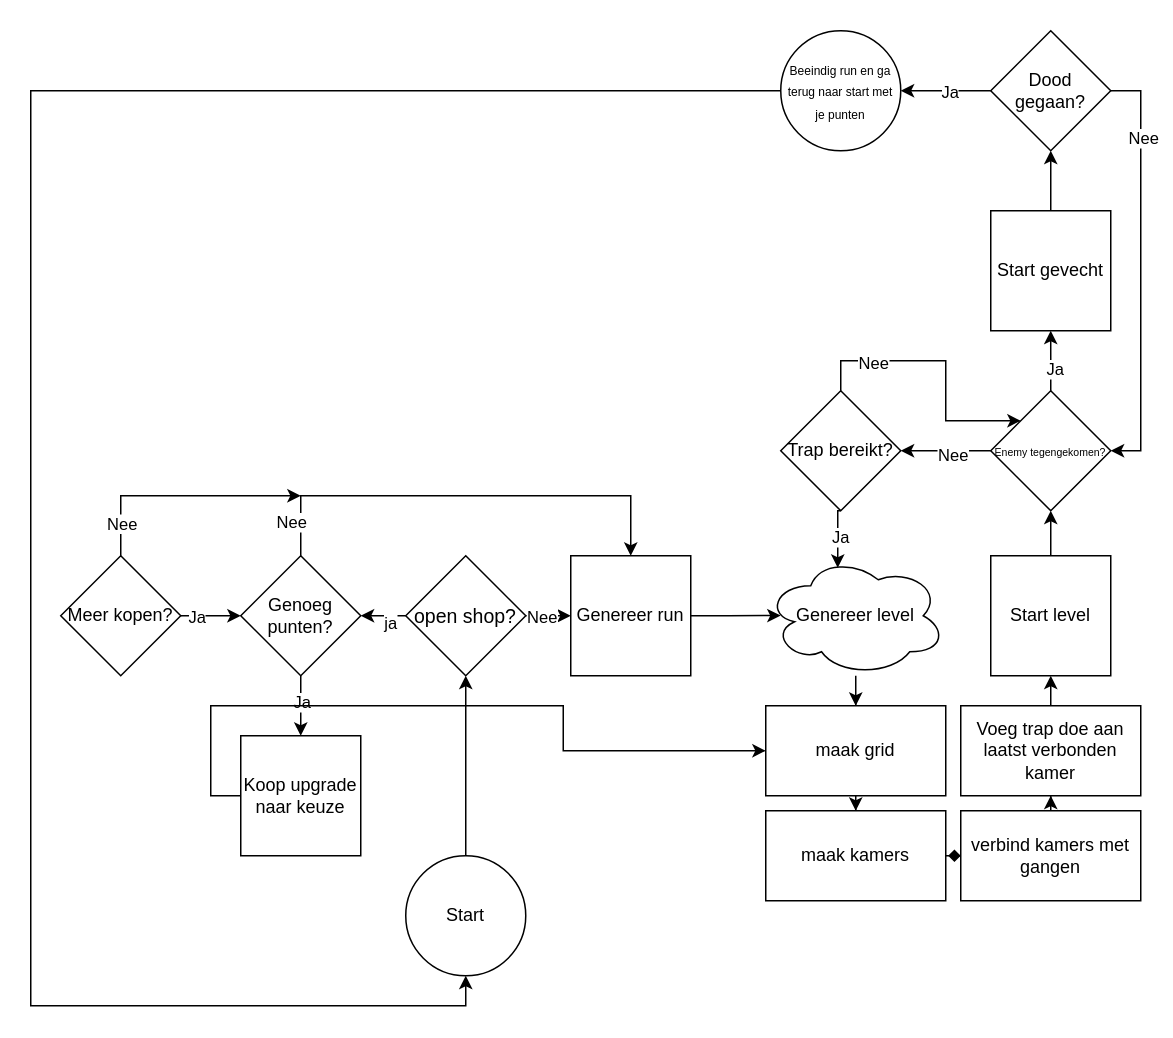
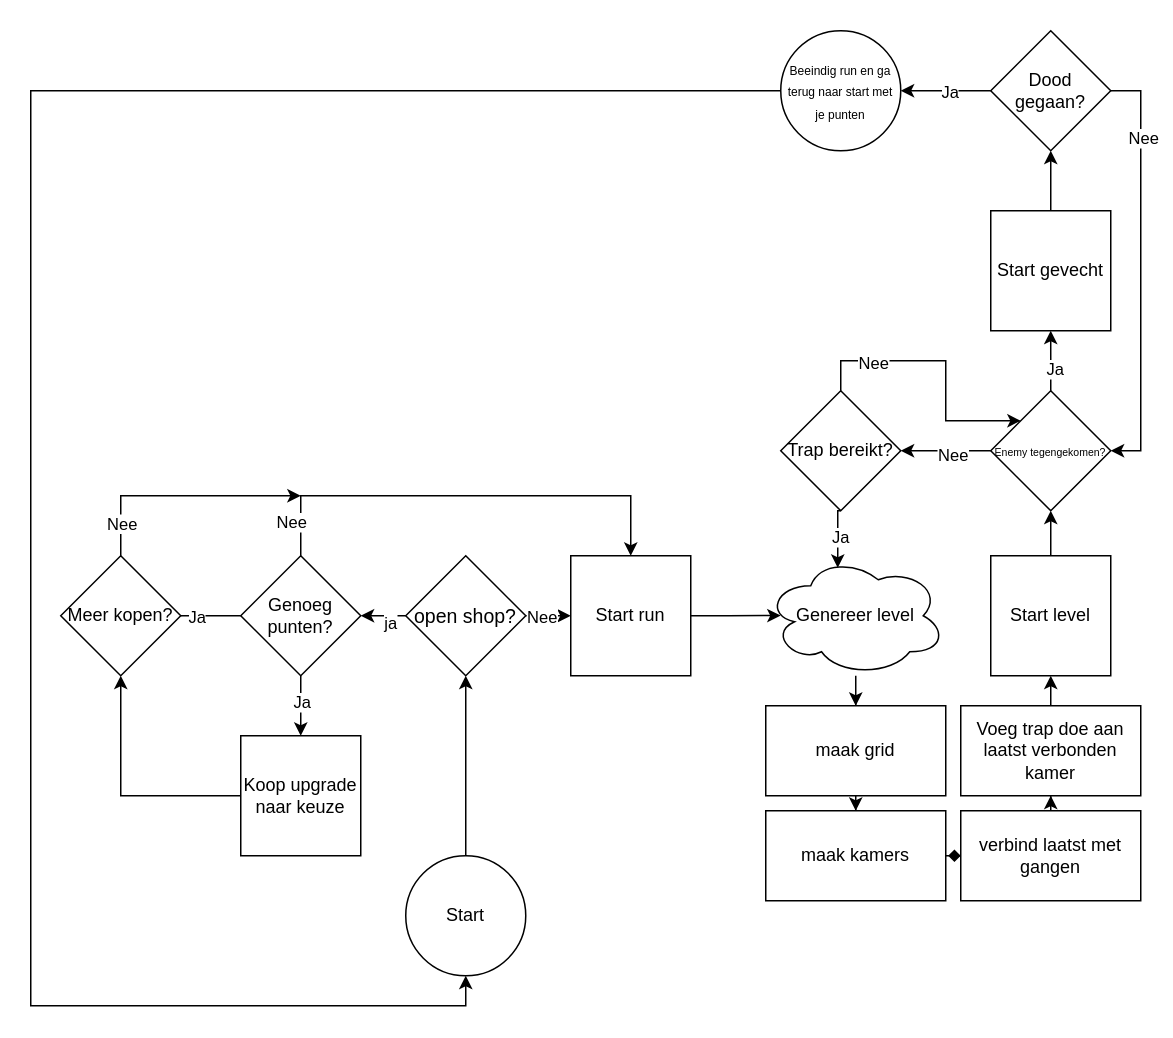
  <mxCell id="0" />
  <mxCell id="1" parent="0" />
  <mxCell id="2" style="edgeStyle=orthogonalEdgeStyle;rounded=0;orthogonalLoop=1;jettySize=auto;html=1;exitX=0.5;exitY=0;exitDx=0;exitDy=0;" parent="1" source="3" edge="1"><mxGeometry relative="1" as="geometry"><mxPoint x="310" y="450" as="targetPoint" /></mxGeometry></mxCell>
  <mxCell id="3" value="Start" style="ellipse;whiteSpace=wrap;html=1;aspect=fixed;" parent="1" vertex="1"><mxGeometry x="270" y="570" width="80" height="80" as="geometry" /></mxCell>
  <mxCell id="4" style="edgeStyle=orthogonalEdgeStyle;rounded=0;orthogonalLoop=1;jettySize=auto;html=1;exitX=1;exitY=0.5;exitDx=0;exitDy=0;entryX=0;entryY=0.5;entryDx=0;entryDy=0;" parent="1" source="8" target="9" edge="1"><mxGeometry relative="1" as="geometry" /></mxCell>
  <mxCell id="5" value="Nee" style="edgeLabel;html=1;align=center;verticalAlign=middle;resizable=0;points=[];" parent="4" vertex="1" connectable="0"><mxGeometry x="-0.618" y="2" relative="1" as="geometry"><mxPoint x="4" y="2" as="offset" /></mxGeometry></mxCell>
  <mxCell id="6" style="edgeStyle=orthogonalEdgeStyle;rounded=0;orthogonalLoop=1;jettySize=auto;html=1;exitX=0;exitY=0.5;exitDx=0;exitDy=0;" parent="1" source="8" edge="1"><mxGeometry relative="1" as="geometry"><mxPoint x="240" y="410" as="targetPoint" /></mxGeometry></mxCell>
  <mxCell id="7" value="&lt;div&gt;&lt;br&gt;&lt;/div&gt;&lt;div&gt;ja&lt;/div&gt;" style="edgeLabel;html=1;align=center;verticalAlign=middle;resizable=0;points=[];" vertex="1" connectable="0" parent="6"><mxGeometry x="-0.267" y="-3" relative="1" as="geometry"><mxPoint as="offset" /></mxGeometry></mxCell>
  <mxCell id="8" value="&lt;font style=&quot;font-size: 13px;&quot;&gt;open shop?&lt;/font&gt;" style="rhombus;whiteSpace=wrap;html=1;" parent="1" vertex="1"><mxGeometry x="270" y="370" width="80" height="80" as="geometry" /></mxCell>
- <mxCell id="9" value="Genereer run" style="whiteSpace=wrap;html=1;aspect=fixed;" parent="1" vertex="1"><mxGeometry x="380" y="370" width="80" height="80" as="geometry" /></mxCell>
+ <mxCell id="9" value="Start run" style="whiteSpace=wrap;html=1;aspect=fixed;" parent="1" vertex="1"><mxGeometry x="380" y="370" width="80" height="80" as="geometry" /></mxCell>
  <mxCell id="10" style="edgeStyle=orthogonalEdgeStyle;rounded=0;orthogonalLoop=1;jettySize=auto;html=1;exitX=0.5;exitY=0;exitDx=0;exitDy=0;entryX=0.5;entryY=0;entryDx=0;entryDy=0;" parent="1" source="14" target="9" edge="1"><mxGeometry relative="1" as="geometry"><Array as="points"><mxPoint x="200" y="330" /><mxPoint x="420" y="330" /></Array></mxGeometry></mxCell>
  <mxCell id="11" value="Nee" style="edgeLabel;html=1;align=center;verticalAlign=middle;resizable=0;points=[];" parent="10" vertex="1" connectable="0"><mxGeometry x="-0.787" y="-1" relative="1" as="geometry"><mxPoint x="-8" y="9" as="offset" /></mxGeometry></mxCell>
  <mxCell id="12" style="edgeStyle=orthogonalEdgeStyle;rounded=0;orthogonalLoop=1;jettySize=auto;html=1;exitX=0.5;exitY=1;exitDx=0;exitDy=0;entryX=0.5;entryY=0;entryDx=0;entryDy=0;" parent="1" source="14" target="16" edge="1"><mxGeometry relative="1" as="geometry" /></mxCell>
  <mxCell id="13" value="Ja" style="edgeLabel;html=1;align=center;verticalAlign=middle;resizable=0;points=[];" parent="12" vertex="1" connectable="0"><mxGeometry x="-0.145" y="3" relative="1" as="geometry"><mxPoint x="-3" as="offset" /></mxGeometry></mxCell>
  <mxCell id="14" value="Genoeg punten?" style="rhombus;whiteSpace=wrap;html=1;" parent="1" vertex="1"><mxGeometry x="160" y="370" width="80" height="80" as="geometry" /></mxCell>
- <mxCell id="15" style="edgeStyle=orthogonalEdgeStyle;rounded=0;orthogonalLoop=1;jettySize=auto;html=1;exitX=0;exitY=0.5;exitDx=0;exitDy=0;" parent="1" source="16" target="26" edge="1"><mxGeometry relative="1" as="geometry" /></mxCell>
+ <mxCell id="15" style="edgeStyle=orthogonalEdgeStyle;rounded=0;orthogonalLoop=1;jettySize=auto;html=1;exitX=0;exitY=0.5;exitDx=0;exitDy=0;entryX=0.5;entryY=1;entryDx=0;entryDy=0;" parent="1" source="16" target="19" edge="1"><mxGeometry relative="1" as="geometry" /></mxCell>
  <mxCell id="16" value="Koop upgrade naar keuze" style="whiteSpace=wrap;html=1;aspect=fixed;" parent="1" vertex="1"><mxGeometry x="160" y="490" width="80" height="80" as="geometry" /></mxCell>
- <mxCell id="17" style="edgeStyle=orthogonalEdgeStyle;rounded=0;orthogonalLoop=1;jettySize=auto;html=1;exitX=1;exitY=0.5;exitDx=0;exitDy=0;entryX=0;entryY=0.5;entryDx=0;entryDy=0;" parent="1" source="19" target="14" edge="1"><mxGeometry relative="1" as="geometry" /></mxCell>
+ <mxCell id="17" style="edgeStyle=orthogonalEdgeStyle;rounded=0;orthogonalLoop=1;jettySize=auto;html=1;exitX=1;exitY=0.5;exitDx=0;exitDy=0;entryX=0;entryY=0.5;entryDx=0;entryDy=0;endArrow=none;" parent="1" source="19" target="14" edge="1"><mxGeometry relative="1" as="geometry" /></mxCell>
  <mxCell id="18" value="Ja" style="edgeLabel;html=1;align=center;verticalAlign=middle;resizable=0;points=[];" parent="17" vertex="1" connectable="0"><mxGeometry x="-0.519" y="2" relative="1" as="geometry"><mxPoint y="2" as="offset" /></mxGeometry></mxCell>
  <mxCell id="19" value="Meer kopen?" style="rhombus;whiteSpace=wrap;html=1;" parent="1" vertex="1"><mxGeometry x="40" y="370" width="80" height="80" as="geometry" /></mxCell>
  <mxCell id="20" value="" style="endArrow=classic;html=1;rounded=0;exitX=0.5;exitY=0;exitDx=0;exitDy=0;" parent="1" source="19" edge="1"><mxGeometry width="50" height="50" relative="1" as="geometry"><mxPoint x="230" y="430" as="sourcePoint" /><mxPoint x="200" y="330" as="targetPoint" /><Array as="points"><mxPoint x="80" y="330" /></Array></mxGeometry></mxCell>
  <mxCell id="21" value="Nee" style="edgeLabel;html=1;align=center;verticalAlign=middle;resizable=0;points=[];" parent="20" vertex="1" connectable="0"><mxGeometry x="-0.811" y="-2" relative="1" as="geometry"><mxPoint x="-2" y="-7" as="offset" /></mxGeometry></mxCell>
  <mxCell id="22" value="" style="edgeStyle=orthogonalEdgeStyle;rounded=0;orthogonalLoop=1;jettySize=auto;html=1;" parent="1" source="23" target="26" edge="1"><mxGeometry relative="1" as="geometry" /></mxCell>
  <mxCell id="23" value="Genereer level" style="ellipse;shape=cloud;whiteSpace=wrap;html=1;" parent="1" vertex="1"><mxGeometry x="510" y="370" width="120" height="80" as="geometry" /></mxCell>
  <mxCell id="24" style="edgeStyle=orthogonalEdgeStyle;rounded=0;orthogonalLoop=1;jettySize=auto;html=1;exitX=1;exitY=0.5;exitDx=0;exitDy=0;entryX=0.083;entryY=0.498;entryDx=0;entryDy=0;entryPerimeter=0;" parent="1" source="9" target="23" edge="1"><mxGeometry relative="1" as="geometry" /></mxCell>
  <mxCell id="25" value="" style="edgeStyle=orthogonalEdgeStyle;rounded=0;orthogonalLoop=1;jettySize=auto;html=1;" parent="1" source="26" target="28" edge="1"><mxGeometry relative="1" as="geometry" /></mxCell>
  <mxCell id="26" value="maak grid" style="whiteSpace=wrap;html=1;" parent="1" vertex="1"><mxGeometry x="510" y="470" width="120" height="60" as="geometry" /></mxCell>
  <mxCell id="27" value="" style="edgeStyle=orthogonalEdgeStyle;rounded=0;orthogonalLoop=1;jettySize=auto;html=1;endArrow=diamond;" parent="1" source="28" target="30" edge="1"><mxGeometry relative="1" as="geometry" /></mxCell>
  <mxCell id="28" value="maak kamers" style="whiteSpace=wrap;html=1;" parent="1" vertex="1"><mxGeometry x="510" y="540" width="120" height="60" as="geometry" /></mxCell>
  <mxCell id="29" value="" style="edgeStyle=orthogonalEdgeStyle;rounded=0;orthogonalLoop=1;jettySize=auto;html=1;" parent="1" source="30" target="32" edge="1"><mxGeometry relative="1" as="geometry" /></mxCell>
- <mxCell id="30" value="verbind kamers met gangen" style="whiteSpace=wrap;html=1;" parent="1" vertex="1"><mxGeometry x="640" y="540" width="120" height="60" as="geometry" /></mxCell>
+ <mxCell id="30" value="verbind laatst met gangen" style="whiteSpace=wrap;html=1;" parent="1" vertex="1"><mxGeometry x="640" y="540" width="120" height="60" as="geometry" /></mxCell>
  <mxCell id="31" style="edgeStyle=orthogonalEdgeStyle;rounded=0;orthogonalLoop=1;jettySize=auto;html=1;exitX=0.5;exitY=0;exitDx=0;exitDy=0;entryX=0.5;entryY=1;entryDx=0;entryDy=0;" parent="1" source="32" target="34" edge="1"><mxGeometry relative="1" as="geometry" /></mxCell>
  <mxCell id="32" value="Voeg trap doe aan laatst verbonden kamer" style="whiteSpace=wrap;html=1;" parent="1" vertex="1"><mxGeometry x="640" y="470" width="120" height="60" as="geometry" /></mxCell>
  <mxCell id="33" style="edgeStyle=orthogonalEdgeStyle;rounded=0;orthogonalLoop=1;jettySize=auto;html=1;exitX=0.5;exitY=0;exitDx=0;exitDy=0;entryX=0.5;entryY=1;entryDx=0;entryDy=0;" parent="1" source="34" edge="1"><mxGeometry relative="1" as="geometry"><mxPoint x="700" y="340" as="targetPoint" /></mxGeometry></mxCell>
  <mxCell id="34" value="Start level" style="whiteSpace=wrap;html=1;aspect=fixed;" parent="1" vertex="1"><mxGeometry x="660" y="370" width="80" height="80" as="geometry" /></mxCell>
  <mxCell id="35" style="edgeStyle=orthogonalEdgeStyle;rounded=0;orthogonalLoop=1;jettySize=auto;html=1;exitX=0;exitY=0.5;exitDx=0;exitDy=0;entryX=1;entryY=0.5;entryDx=0;entryDy=0;" parent="1" source="39" target="42" edge="1"><mxGeometry relative="1" as="geometry" /></mxCell>
  <mxCell id="36" value="Nee" style="edgeLabel;html=1;align=center;verticalAlign=middle;resizable=0;points=[];" parent="35" vertex="1" connectable="0"><mxGeometry x="-0.125" y="2" relative="1" as="geometry"><mxPoint as="offset" /></mxGeometry></mxCell>
  <mxCell id="37" style="edgeStyle=orthogonalEdgeStyle;rounded=0;orthogonalLoop=1;jettySize=auto;html=1;exitX=0.5;exitY=0;exitDx=0;exitDy=0;" parent="1" source="39" edge="1"><mxGeometry relative="1" as="geometry"><mxPoint x="699.966" y="220" as="targetPoint" /></mxGeometry></mxCell>
  <mxCell id="38" value="Ja" style="edgeLabel;html=1;align=center;verticalAlign=middle;resizable=0;points=[];" vertex="1" connectable="0" parent="37"><mxGeometry x="-0.259" y="-2" relative="1" as="geometry"><mxPoint as="offset" /></mxGeometry></mxCell>
  <mxCell id="39" value="&lt;font style=&quot;font-size: 7px;&quot;&gt;Enemy tegengekomen?&lt;/font&gt;" style="rhombus;whiteSpace=wrap;html=1;" parent="1" vertex="1"><mxGeometry x="660" y="260" width="80" height="80" as="geometry" /></mxCell>
  <mxCell id="40" style="edgeStyle=orthogonalEdgeStyle;rounded=0;orthogonalLoop=1;jettySize=auto;html=1;exitX=0.5;exitY=0;exitDx=0;exitDy=0;entryX=0;entryY=0;entryDx=0;entryDy=0;" parent="1" source="42" target="39" edge="1"><mxGeometry relative="1" as="geometry" /></mxCell>
  <mxCell id="41" value="Nee" style="edgeLabel;html=1;align=center;verticalAlign=middle;resizable=0;points=[];" parent="40" vertex="1" connectable="0"><mxGeometry x="-0.54" y="-1" relative="1" as="geometry"><mxPoint as="offset" /></mxGeometry></mxCell>
  <mxCell id="42" value="Trap bereikt?" style="rhombus;whiteSpace=wrap;html=1;" parent="1" vertex="1"><mxGeometry x="520" y="260" width="80" height="80" as="geometry" /></mxCell>
  <mxCell id="43" style="edgeStyle=orthogonalEdgeStyle;rounded=0;orthogonalLoop=1;jettySize=auto;html=1;exitX=0.5;exitY=1;exitDx=0;exitDy=0;entryX=0.4;entryY=0.1;entryDx=0;entryDy=0;entryPerimeter=0;" parent="1" source="42" target="23" edge="1"><mxGeometry relative="1" as="geometry" /></mxCell>
  <mxCell id="44" value="Ja" style="edgeLabel;html=1;align=center;verticalAlign=middle;resizable=0;points=[];" parent="43" vertex="1" connectable="0"><mxGeometry x="-0.063" y="1" relative="1" as="geometry"><mxPoint as="offset" /></mxGeometry></mxCell>
  <mxCell id="45" style="edgeStyle=orthogonalEdgeStyle;rounded=0;orthogonalLoop=1;jettySize=auto;html=1;exitX=0.5;exitY=0;exitDx=0;exitDy=0;entryX=0.5;entryY=1;entryDx=0;entryDy=0;" parent="1" source="46" target="51" edge="1"><mxGeometry relative="1" as="geometry" /></mxCell>
  <mxCell id="46" value="Start gevecht" style="whiteSpace=wrap;html=1;aspect=fixed;" parent="1" vertex="1"><mxGeometry x="660" y="140" width="80" height="80" as="geometry" /></mxCell>
  <mxCell id="47" style="edgeStyle=orthogonalEdgeStyle;rounded=0;orthogonalLoop=1;jettySize=auto;html=1;exitX=1;exitY=0.5;exitDx=0;exitDy=0;entryX=1;entryY=0.5;entryDx=0;entryDy=0;" parent="1" source="51" target="39" edge="1"><mxGeometry relative="1" as="geometry" /></mxCell>
  <mxCell id="48" value="Nee" style="edgeLabel;html=1;align=center;verticalAlign=middle;resizable=0;points=[];" parent="47" vertex="1" connectable="0"><mxGeometry x="-0.634" y="1" relative="1" as="geometry"><mxPoint as="offset" /></mxGeometry></mxCell>
  <mxCell id="49" style="edgeStyle=orthogonalEdgeStyle;rounded=0;orthogonalLoop=1;jettySize=auto;html=1;exitX=0;exitY=0.5;exitDx=0;exitDy=0;" parent="1" source="51" edge="1"><mxGeometry relative="1" as="geometry"><mxPoint x="600" y="60" as="targetPoint" /></mxGeometry></mxCell>
  <mxCell id="50" value="Ja" style="edgeLabel;html=1;align=center;verticalAlign=middle;resizable=0;points=[];" parent="49" vertex="1" connectable="0"><mxGeometry x="-0.087" relative="1" as="geometry"><mxPoint as="offset" /></mxGeometry></mxCell>
  <mxCell id="51" value="Dood gegaan?" style="rhombus;whiteSpace=wrap;html=1;" parent="1" vertex="1"><mxGeometry x="660" y="20" width="80" height="80" as="geometry" /></mxCell>
  <mxCell id="52" style="edgeStyle=orthogonalEdgeStyle;rounded=0;orthogonalLoop=1;jettySize=auto;html=1;exitX=0;exitY=0.5;exitDx=0;exitDy=0;entryX=0.5;entryY=1;entryDx=0;entryDy=0;" edge="1" parent="1" source="53" target="3"><mxGeometry relative="1" as="geometry"><Array as="points"><mxPoint x="20" y="60" /><mxPoint x="20" y="670" /><mxPoint x="310" y="670" /></Array></mxGeometry></mxCell>
  <mxCell id="53" value="&lt;font style=&quot;font-size: 8px;&quot;&gt;Beeindig run en ga terug naar start met je punten&lt;/font&gt;" style="ellipse;whiteSpace=wrap;html=1;aspect=fixed;" parent="1" vertex="1"><mxGeometry x="520" y="20" width="80" height="80" as="geometry" /></mxCell>
